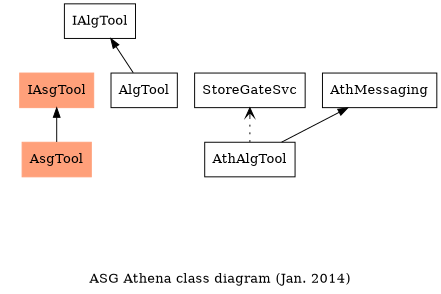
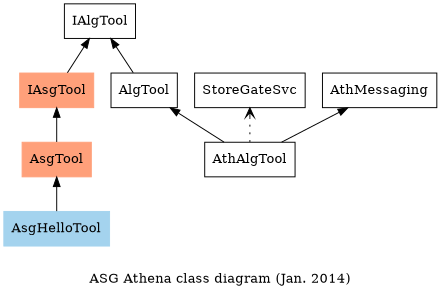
  digraph {
    label="ASG Athena class diagram (Jan. 2014)"
    labelloc=b
    rankdir=BT
    node [shape=rectangle]
    AlgTool
    IAlgTool
    AthAlgTool
    StoreGateSvc
    AthMessaging
    IAsgTool [color=lightsalmon style=filled]
    AsgTool [color=lightsalmon style=filled]
+   AsgHelloTool [color=lightskyblue2 style=filled]
    AlgTool -> IAlgTool
+   AthAlgTool -> AlgTool
    AthAlgTool -> StoreGateSvc [arrowhead=vee style=dotted]
    AthAlgTool -> AthMessaging
+   IAsgTool -> IAlgTool
    AsgTool -> IAsgTool
+   AsgHelloTool -> AsgTool
  }
